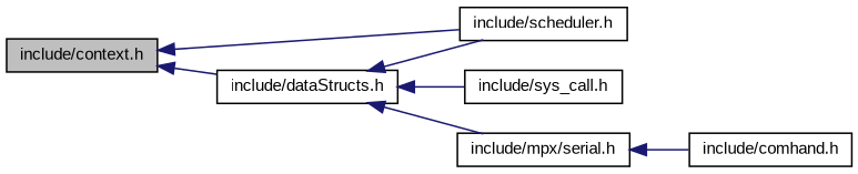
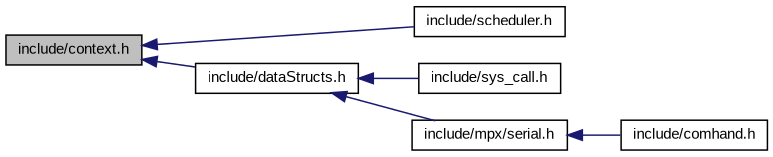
  digraph {
    fontname="Liberation Sans"
    rankdir=LR
    node [color=black fillcolor=white fontname="Liberation Sans" fontsize=10 shape=record style=filled]
    edge [color=midnightblue dir=back fontname="Liberation Sans" fontsize=10 labelfontname=Helvetica labelfontsize=10 style=solid]
    n1 [fillcolor=grey75 fontcolor=black height=0.2 label="include/context.h" width=0.4]
    n2 [height=0.2 label="include/dataStructs.h" width=0.4]
    n3 [height=0.2 label="include/scheduler.h" width=0.4]
    n4 [height=0.2 label="include/sys_call.h" width=0.4]
    n5 [height=0.2 label="include/mpx/serial.h" width=0.4]
    n6 [height=0.2 label="include/comhand.h" width=0.4]
    n1 -> n2
    n1 -> n3
-   n2 -> n3
    n2 -> n4
    n2 -> n5
    n5 -> n6
  }
